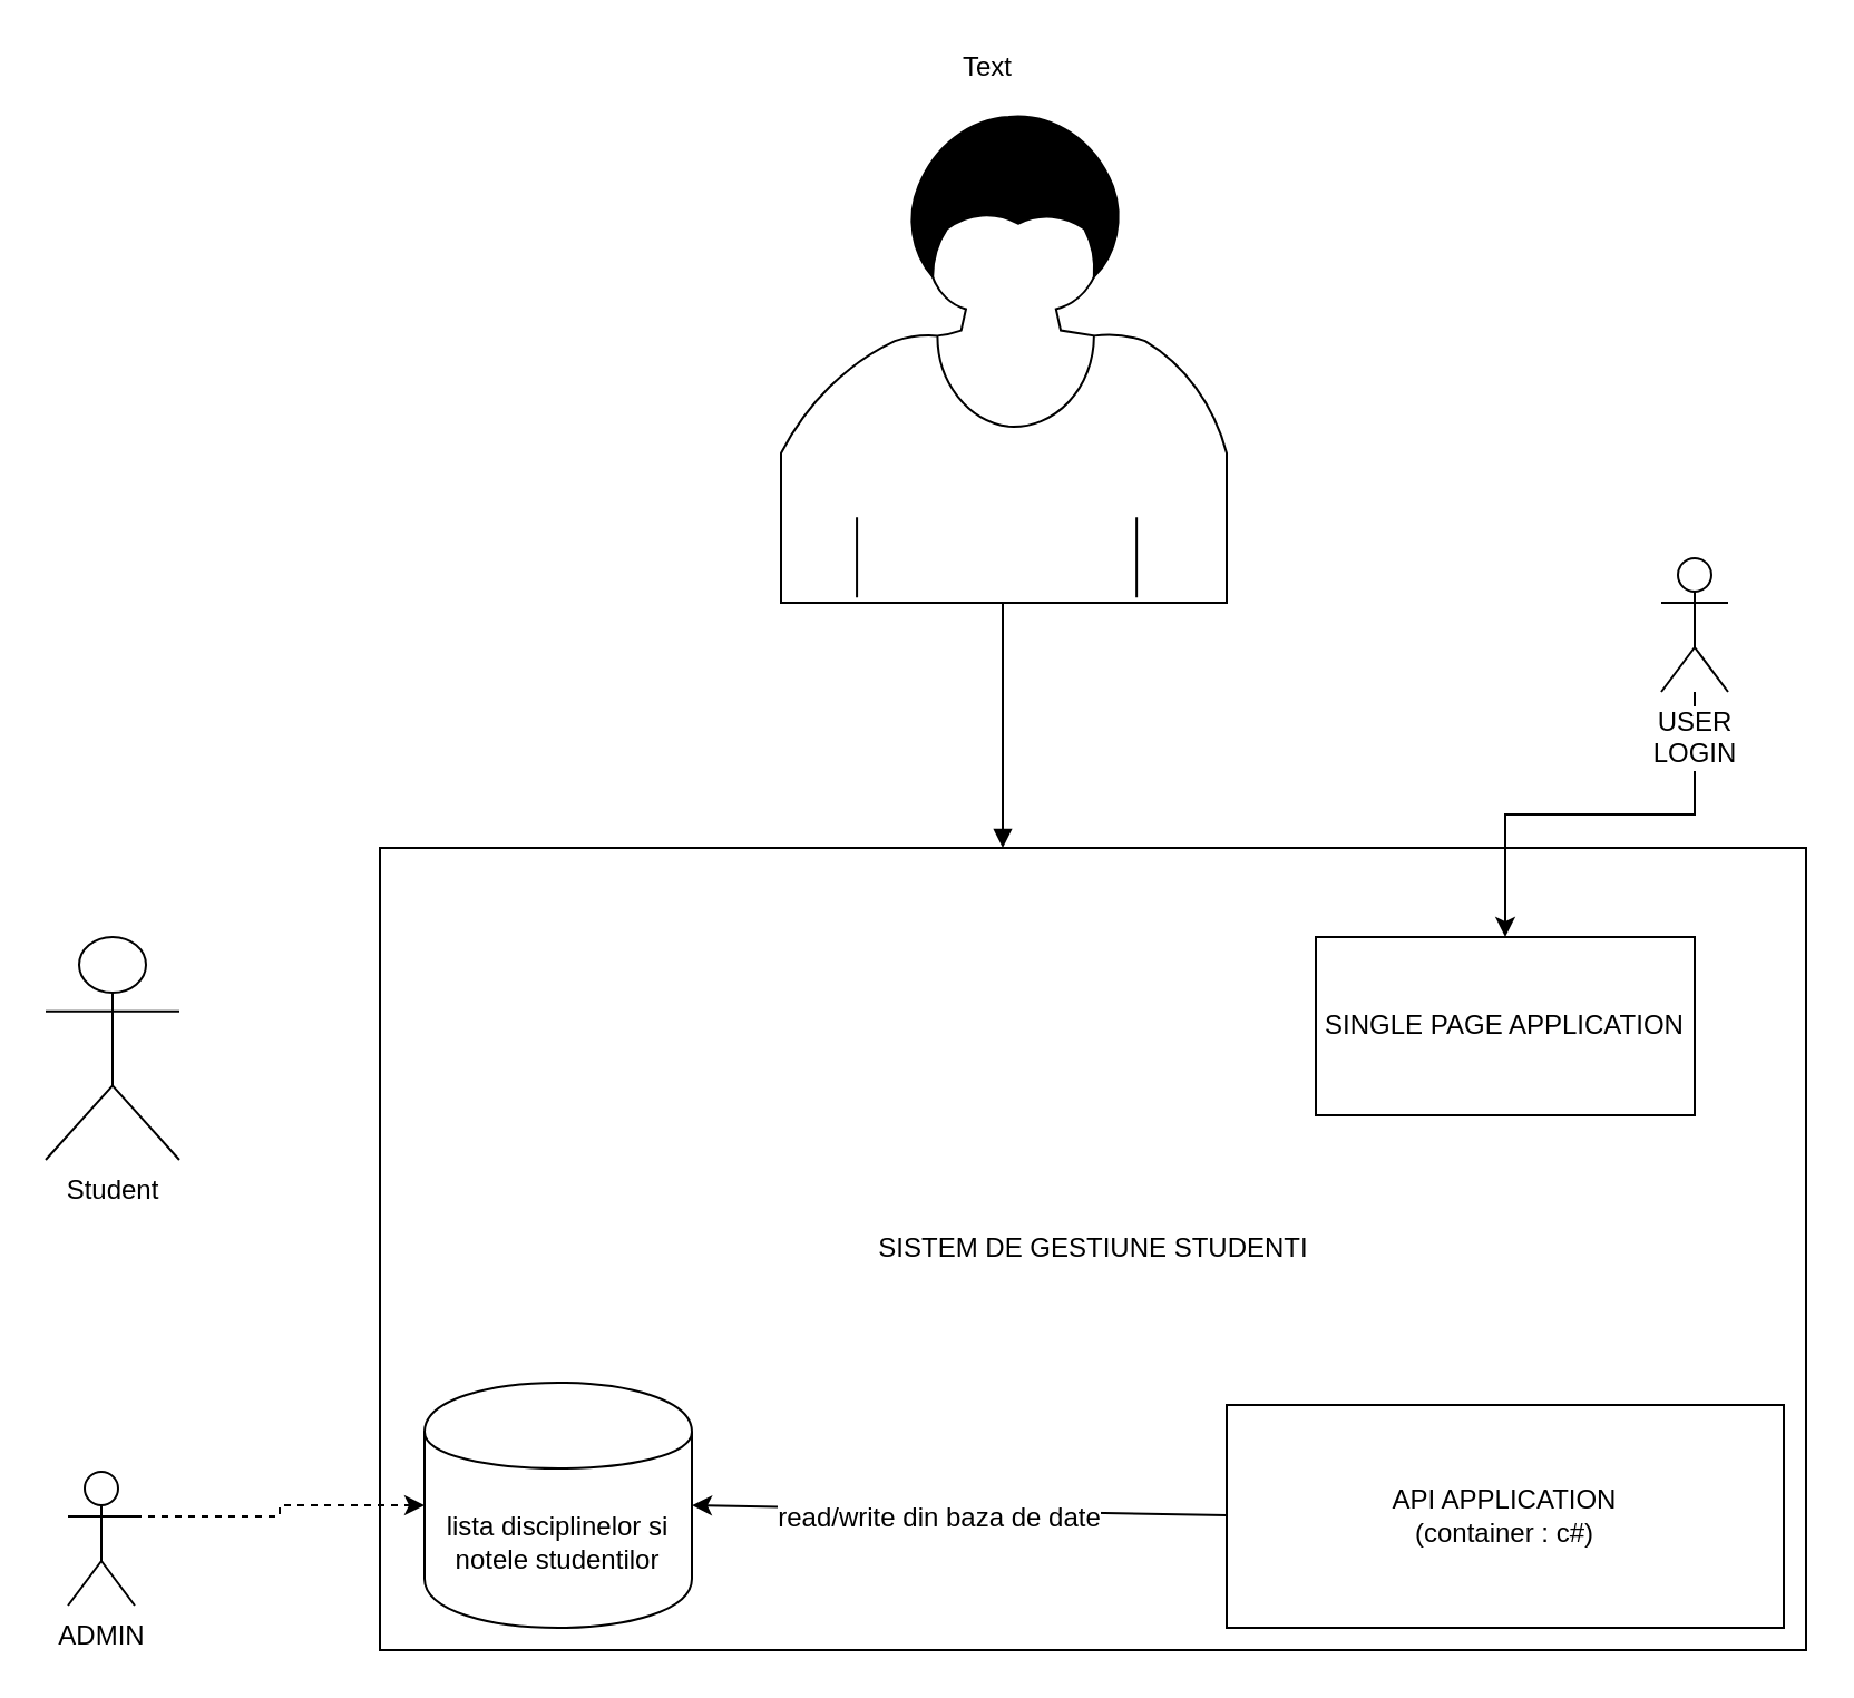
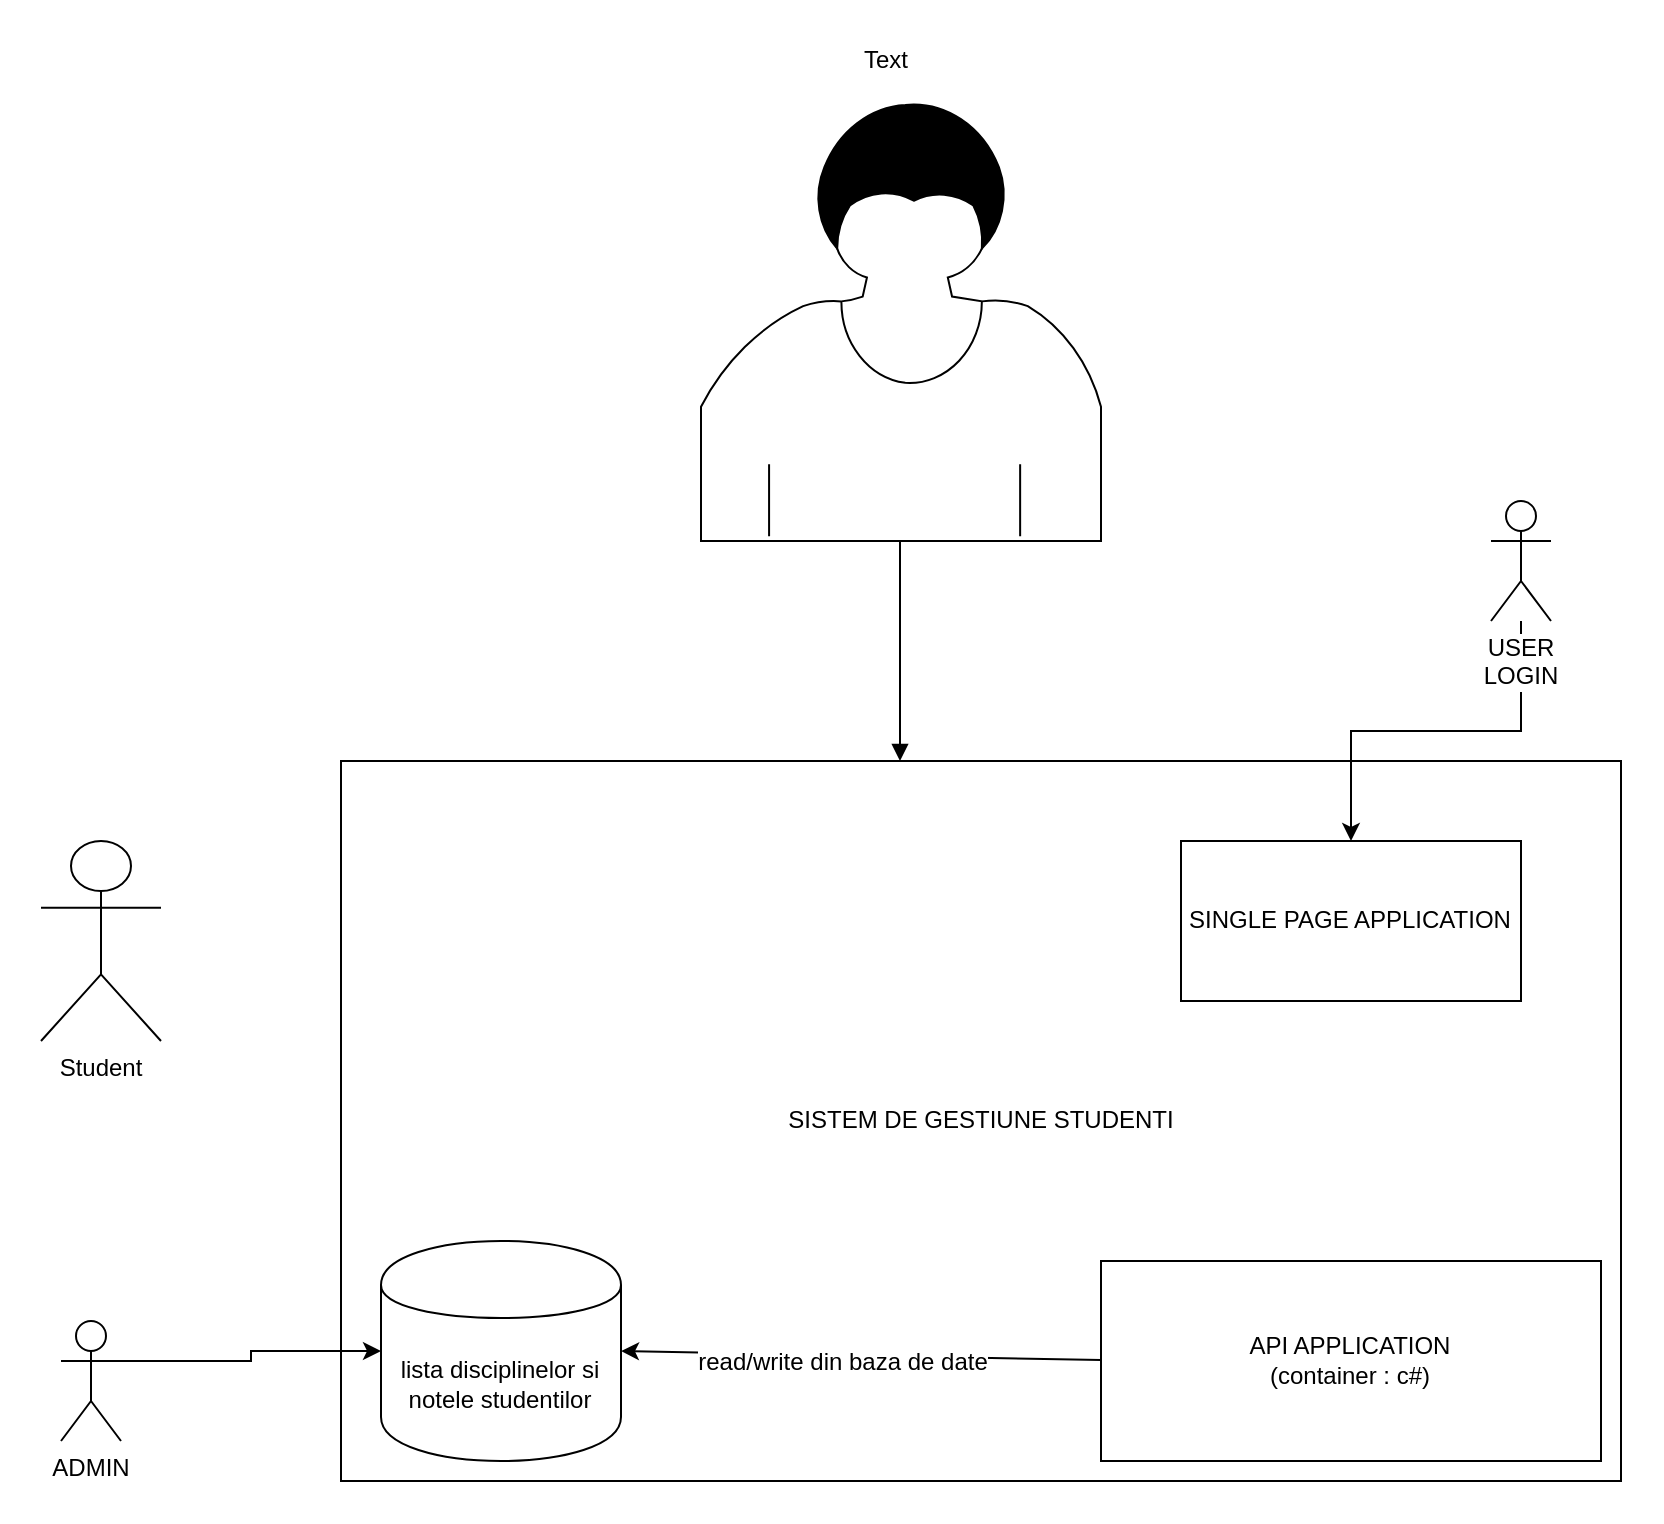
  <mxCell id="0" />
  <mxCell id="1" parent="0" />
  <mxCell id="2" value="" style="shape=mxgraph.bpmn.user_task;html=1;outlineConnect=0;" vertex="1" parent="1"><mxGeometry x="350" y="50" width="200" height="220" as="geometry" /></mxCell>
  <mxCell id="3" value="" style="endArrow=block;endFill=1;endSize=6;html=1;" edge="1" parent="1"><mxGeometry width="100" relative="1" as="geometry"><mxPoint x="449.5" y="270" as="sourcePoint" /><mxPoint x="449.5" y="380" as="targetPoint" /><Array as="points" /></mxGeometry></mxCell>
  <mxCell id="4" value="Text" style="text;html=1;resizable=0;points=[];autosize=1;align=left;verticalAlign=top;spacingTop=-4;" vertex="1" parent="1"><mxGeometry x="430" y="20" width="40" height="20" as="geometry" /></mxCell>
  <mxCell id="5" value="SISTEM DE GESTIUNE STUDENTI" style="html=1;" vertex="1" parent="1"><mxGeometry x="170" y="380" width="640" height="360" as="geometry" /></mxCell>
  <mxCell id="6" value="lista disciplinelor si notele studentilor" style="shape=cylinder;whiteSpace=wrap;html=1;boundedLbl=1;backgroundOutline=1;" vertex="1" parent="1"><mxGeometry x="190" y="620" width="120" height="110" as="geometry" /></mxCell>
  <mxCell id="7" value="Student" style="shape=umlActor;verticalLabelPosition=bottom;labelBackgroundColor=#ffffff;verticalAlign=top;html=1;outlineConnect=0;" vertex="1" parent="1"><mxGeometry x="20" y="420" width="60" height="100" as="geometry" /></mxCell>
  <mxCell id="8" value="&lt;div&gt;API APPLICATION&lt;/div&gt;&lt;div&gt;(container : c#)&lt;br&gt;&lt;/div&gt;" style="rounded=0;whiteSpace=wrap;html=1;" vertex="1" parent="1"><mxGeometry x="550" y="630" width="250" height="100" as="geometry" /></mxCell>
  <mxCell id="9" value="" style="endArrow=classic;html=1;entryX=1;entryY=0.5;entryDx=0;entryDy=0;" edge="1" parent="1" target="6"><mxGeometry width="50" height="50" relative="1" as="geometry"><mxPoint x="550" y="679.5" as="sourcePoint" /><mxPoint x="490" y="679.5" as="targetPoint" /></mxGeometry></mxCell>
  <mxCell id="10" value="read/write din baza de date" style="text;html=1;resizable=0;points=[];align=center;verticalAlign=middle;labelBackgroundColor=#ffffff;rotation=0;" vertex="1" connectable="0" parent="9"><mxGeometry x="0.75" y="1" relative="1" as="geometry"><mxPoint x="80" y="3.5" as="offset" /></mxGeometry></mxCell>
  <mxCell id="11" value="SINGLE PAGE APPLICATION" style="rounded=0;whiteSpace=wrap;html=1;" vertex="1" parent="1"><mxGeometry x="590" y="420" width="170" height="80" as="geometry" /></mxCell>
- <mxCell id="12" style="edgeStyle=orthogonalEdgeStyle;rounded=0;orthogonalLoop=1;jettySize=auto;html=1;exitX=1;exitY=0.333;exitDx=0;exitDy=0;exitPerimeter=0;dashed=1;" edge="1" parent="1" source="13" target="6"><mxGeometry relative="1" as="geometry" /></mxCell>
+ <mxCell id="12" style="edgeStyle=orthogonalEdgeStyle;rounded=0;orthogonalLoop=1;jettySize=auto;html=1;exitX=1;exitY=0.333;exitDx=0;exitDy=0;exitPerimeter=0;" edge="1" parent="1" source="13" target="6"><mxGeometry relative="1" as="geometry" /></mxCell>
  <mxCell id="13" value="&lt;div&gt;ADMIN&lt;/div&gt;&lt;div&gt;&lt;br&gt;&lt;/div&gt;" style="shape=umlActor;verticalLabelPosition=bottom;labelBackgroundColor=#ffffff;verticalAlign=top;html=1;outlineConnect=0;" vertex="1" parent="1"><mxGeometry x="30" y="660" width="30" height="60" as="geometry" /></mxCell>
  <mxCell id="14" value="" style="edgeStyle=orthogonalEdgeStyle;rounded=0;orthogonalLoop=1;jettySize=auto;html=1;entryX=0.5;entryY=0;entryDx=0;entryDy=0;" edge="1" parent="1" source="15" target="11"><mxGeometry relative="1" as="geometry" /></mxCell>
  <mxCell id="15" value="&lt;div&gt;USER&lt;/div&gt;&lt;div&gt;LOGIN&lt;br&gt;&lt;/div&gt;" style="shape=umlActor;verticalLabelPosition=bottom;labelBackgroundColor=#ffffff;verticalAlign=top;html=1;outlineConnect=0;" vertex="1" parent="1"><mxGeometry x="745" y="250" width="30" height="60" as="geometry" /></mxCell>
